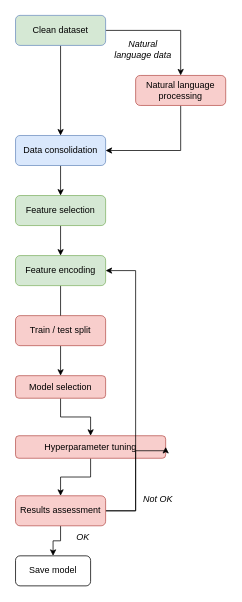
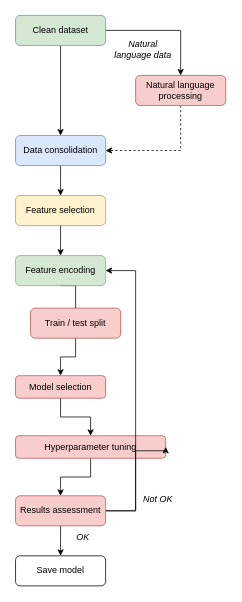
  <mxCell id="0" />
  <mxCell id="1" parent="0" />
  <mxCell id="2" style="edgeStyle=orthogonalEdgeStyle;rounded=0;orthogonalLoop=1;jettySize=auto;html=1;exitX=0.5;exitY=1;exitDx=0;exitDy=0;" edge="1" parent="1" source="4" target="16"><mxGeometry relative="1" as="geometry" /></mxCell>
  <mxCell id="3" style="edgeStyle=orthogonalEdgeStyle;rounded=0;orthogonalLoop=1;jettySize=auto;html=1;exitX=1;exitY=0.5;exitDx=0;exitDy=0;" edge="1" parent="1" source="4" target="20"><mxGeometry relative="1" as="geometry" /></mxCell>
  <mxCell id="4" value="Clean dataset" style="rounded=1;whiteSpace=wrap;html=1;fillColor=#d5e8d4;strokeColor=#6c8ebf;" vertex="1" parent="1"><mxGeometry x="20" y="20" width="120" height="40" as="geometry" /></mxCell>
  <mxCell id="5" style="edgeStyle=orthogonalEdgeStyle;rounded=0;orthogonalLoop=1;jettySize=auto;html=1;exitX=0.5;exitY=1;exitDx=0;exitDy=0;entryX=0.5;entryY=0;entryDx=0;entryDy=0;" edge="1" parent="1" source="6" target="10"><mxGeometry relative="1" as="geometry" /></mxCell>
  <mxCell id="6" value="Model selection" style="rounded=1;whiteSpace=wrap;html=1;fillColor=#f8cecc;strokeColor=#b85450;" vertex="1" parent="1"><mxGeometry x="20" y="500" width="120" height="30" as="geometry" /></mxCell>
  <mxCell id="7" style="edgeStyle=orthogonalEdgeStyle;rounded=0;orthogonalLoop=1;jettySize=auto;html=1;exitX=0.5;exitY=1;exitDx=0;exitDy=0;entryX=0.5;entryY=0;entryDx=0;entryDy=0;" edge="1" parent="1" source="8" target="6"><mxGeometry relative="1" as="geometry" /></mxCell>
- <mxCell id="8" value="Train / test split" style="rounded=1;whiteSpace=wrap;html=1;fillColor=#f8cecc;strokeColor=#b85450;" vertex="1" parent="1"><mxGeometry x="20" y="420" width="120" height="40" as="geometry" /></mxCell>
+ <mxCell id="8" value="Train / test split" style="rounded=1;whiteSpace=wrap;html=1;fillColor=#f8cecc;strokeColor=#b85450;" vertex="1" parent="1"><mxGeometry x="40" y="410" width="120" height="40" as="geometry" /></mxCell>
  <mxCell id="9" style="edgeStyle=orthogonalEdgeStyle;rounded=0;orthogonalLoop=1;jettySize=auto;html=1;exitX=0.5;exitY=1;exitDx=0;exitDy=0;entryX=0.5;entryY=0;entryDx=0;entryDy=0;" edge="1" parent="1" source="10" target="14"><mxGeometry relative="1" as="geometry" /></mxCell>
  <mxCell id="10" value="Hyperparameter tuning" style="rounded=1;whiteSpace=wrap;html=1;fillColor=#f8cecc;strokeColor=#b85450;" vertex="1" parent="1"><mxGeometry x="20" y="580" width="200" height="30" as="geometry" /></mxCell>
  <mxCell id="11" style="edgeStyle=orthogonalEdgeStyle;rounded=0;orthogonalLoop=1;jettySize=auto;html=1;exitX=1;exitY=0.5;exitDx=0;exitDy=0;entryX=1;entryY=0.5;entryDx=0;entryDy=0;" edge="1" parent="1" source="14" target="10"><mxGeometry relative="1" as="geometry"><Array as="points"><mxPoint x="180" y="680" /><mxPoint x="180" y="600" /></Array></mxGeometry></mxCell>
  <mxCell id="12" style="edgeStyle=orthogonalEdgeStyle;rounded=0;orthogonalLoop=1;jettySize=auto;html=1;exitX=0.5;exitY=1;exitDx=0;exitDy=0;entryX=0.5;entryY=0;entryDx=0;entryDy=0;" edge="1" parent="1" source="14" target="21"><mxGeometry relative="1" as="geometry" /></mxCell>
  <mxCell id="13" style="edgeStyle=orthogonalEdgeStyle;rounded=0;orthogonalLoop=1;jettySize=auto;html=1;exitX=1;exitY=0.5;exitDx=0;exitDy=0;entryX=1;entryY=0.5;entryDx=0;entryDy=0;" edge="1" parent="1" source="14" target="23"><mxGeometry relative="1" as="geometry"><Array as="points"><mxPoint x="180" y="680" /><mxPoint x="180" y="360" /></Array></mxGeometry></mxCell>
  <mxCell id="14" value="Results assessment" style="rounded=1;whiteSpace=wrap;html=1;fillColor=#f8cecc;strokeColor=#b85450;" vertex="1" parent="1"><mxGeometry x="20" y="660" width="120" height="40" as="geometry" /></mxCell>
  <mxCell id="15" style="edgeStyle=orthogonalEdgeStyle;rounded=0;orthogonalLoop=1;jettySize=auto;html=1;exitX=0.5;exitY=1;exitDx=0;exitDy=0;entryX=0.5;entryY=0;entryDx=0;entryDy=0;" edge="1" parent="1" source="16" target="18"><mxGeometry relative="1" as="geometry" /></mxCell>
  <mxCell id="16" value="Data consolidation" style="rounded=1;whiteSpace=wrap;html=1;fillColor=#dae8fc;strokeColor=#6c8ebf;" vertex="1" parent="1"><mxGeometry x="20" y="180" width="120" height="40" as="geometry" /></mxCell>
  <mxCell id="17" style="edgeStyle=orthogonalEdgeStyle;rounded=0;orthogonalLoop=1;jettySize=auto;html=1;exitX=0.5;exitY=1;exitDx=0;exitDy=0;entryX=0.5;entryY=0;entryDx=0;entryDy=0;" edge="1" parent="1" source="18" target="23"><mxGeometry relative="1" as="geometry" /></mxCell>
- <mxCell id="18" value="Feature selection" style="rounded=1;whiteSpace=wrap;html=1;fillColor=#d5e8d4;strokeColor=#82b366;" vertex="1" parent="1"><mxGeometry x="20" y="260" width="120" height="40" as="geometry" /></mxCell>
- <mxCell id="19" style="edgeStyle=orthogonalEdgeStyle;rounded=0;orthogonalLoop=1;jettySize=auto;html=1;exitX=0.5;exitY=1;exitDx=0;exitDy=0;entryX=1;entryY=0.5;entryDx=0;entryDy=0;" edge="1" parent="1" source="20" target="16"><mxGeometry relative="1" as="geometry" /></mxCell>
+ <mxCell id="18" value="Feature selection" style="rounded=1;whiteSpace=wrap;html=1;fillColor=#fff2cc;strokeColor=#82b366;" vertex="1" parent="1"><mxGeometry x="20" y="260" width="120" height="40" as="geometry" /></mxCell>
+ <mxCell id="19" style="edgeStyle=orthogonalEdgeStyle;rounded=0;orthogonalLoop=1;jettySize=auto;html=1;exitX=0.5;exitY=1;exitDx=0;exitDy=0;entryX=1;entryY=0.5;entryDx=0;entryDy=0;dashed=1;" edge="1" parent="1" source="20" target="16"><mxGeometry relative="1" as="geometry" /></mxCell>
  <mxCell id="20" value="Natural language processing" style="rounded=1;whiteSpace=wrap;html=1;fillColor=#f8cecc;strokeColor=#b85450;" vertex="1" parent="1"><mxGeometry x="180" y="100" width="120" height="40" as="geometry" /></mxCell>
- <mxCell id="21" value="Save model" style="rounded=1;whiteSpace=wrap;html=1;" vertex="1" parent="1"><mxGeometry x="20" y="740" width="100" height="40" as="geometry" /></mxCell>
+ <mxCell id="21" value="Save model" style="rounded=1;whiteSpace=wrap;html=1;" vertex="1" parent="1"><mxGeometry x="20" y="740" width="120" height="40" as="geometry" /></mxCell>
  <mxCell id="22" style="edgeStyle=orthogonalEdgeStyle;rounded=0;orthogonalLoop=1;jettySize=auto;html=1;exitX=0.5;exitY=1;exitDx=0;exitDy=0;entryX=0.5;entryY=0;entryDx=0;entryDy=0;endArrow=none;" edge="1" parent="1" source="23" target="8"><mxGeometry relative="1" as="geometry" /></mxCell>
  <mxCell id="23" value="Feature encoding" style="rounded=1;whiteSpace=wrap;html=1;fillColor=#d5e8d4;strokeColor=#82b366;" vertex="1" parent="1"><mxGeometry x="20" y="340" width="120" height="40" as="geometry" /></mxCell>
  <mxCell id="24" value="&lt;i&gt;Natural language data&lt;/i&gt;" style="text;html=1;strokeColor=none;fillColor=none;align=center;verticalAlign=middle;whiteSpace=wrap;rounded=0;" vertex="1" parent="1"><mxGeometry x="150" y="50" width="80" height="30" as="geometry" /></mxCell>
  <mxCell id="25" value="&lt;i&gt;Not OK&lt;/i&gt;" style="text;html=1;strokeColor=none;fillColor=none;align=center;verticalAlign=middle;whiteSpace=wrap;rounded=0;rotation=0;" vertex="1" parent="1"><mxGeometry x="180" y="650" width="60" height="30" as="geometry" /></mxCell>
  <mxCell id="26" value="&lt;i&gt;OK&lt;/i&gt;" style="text;html=1;strokeColor=none;fillColor=none;align=center;verticalAlign=middle;whiteSpace=wrap;rounded=0;rotation=0;" vertex="1" parent="1"><mxGeometry x="80" y="700" width="60" height="30" as="geometry" /></mxCell>
